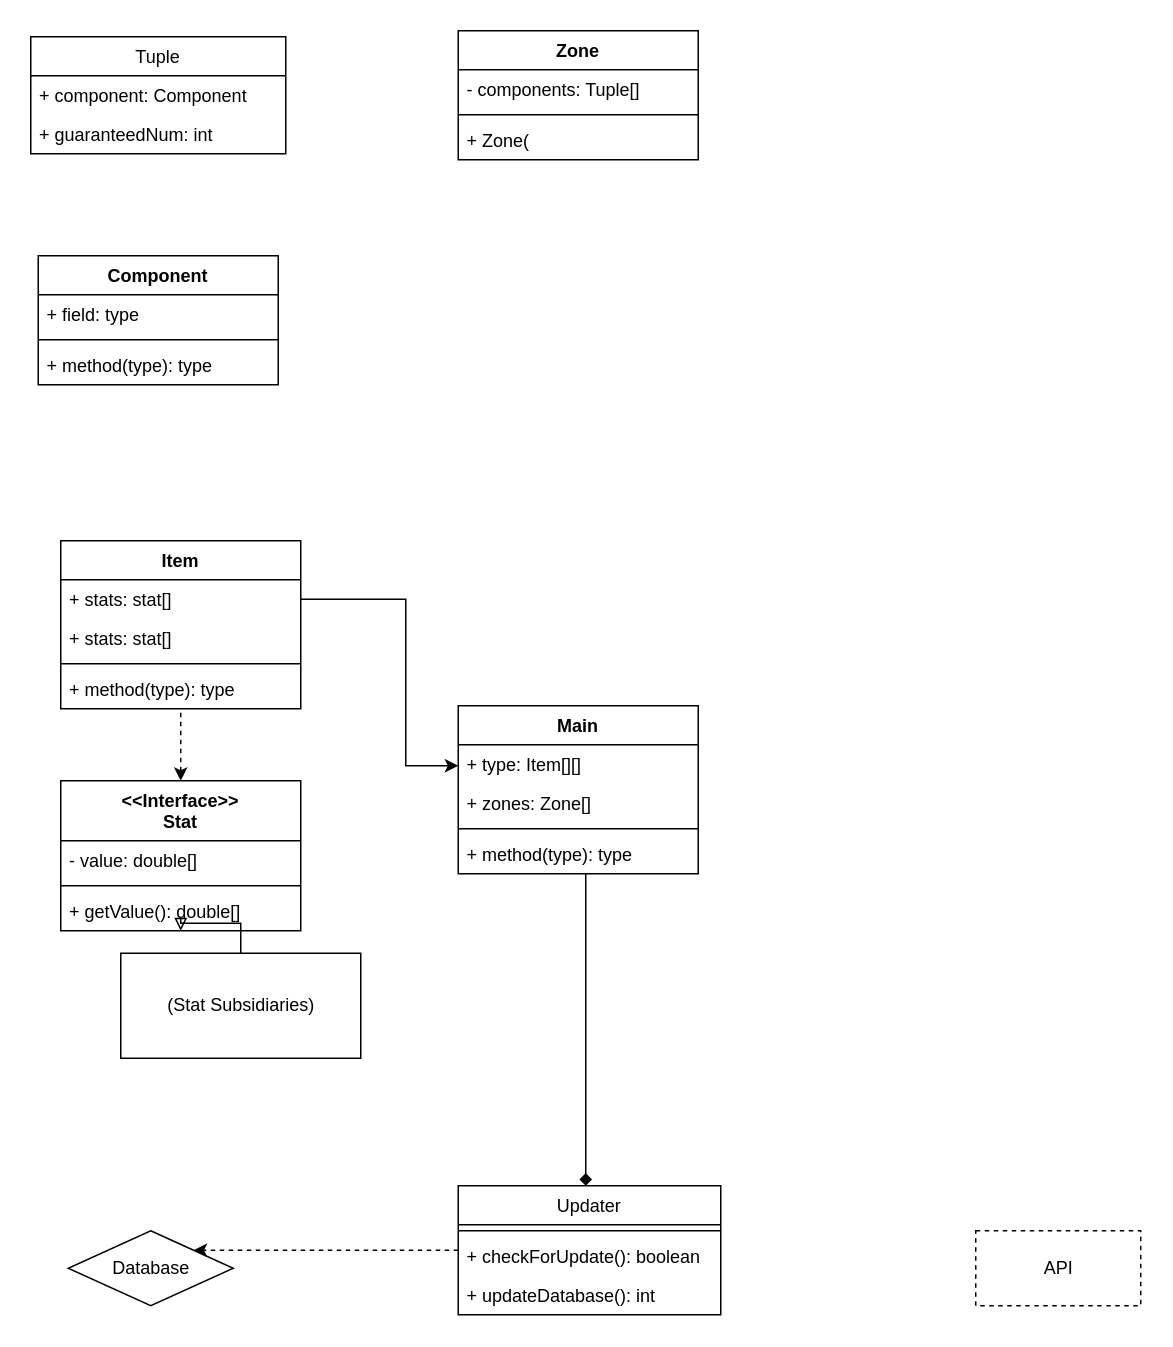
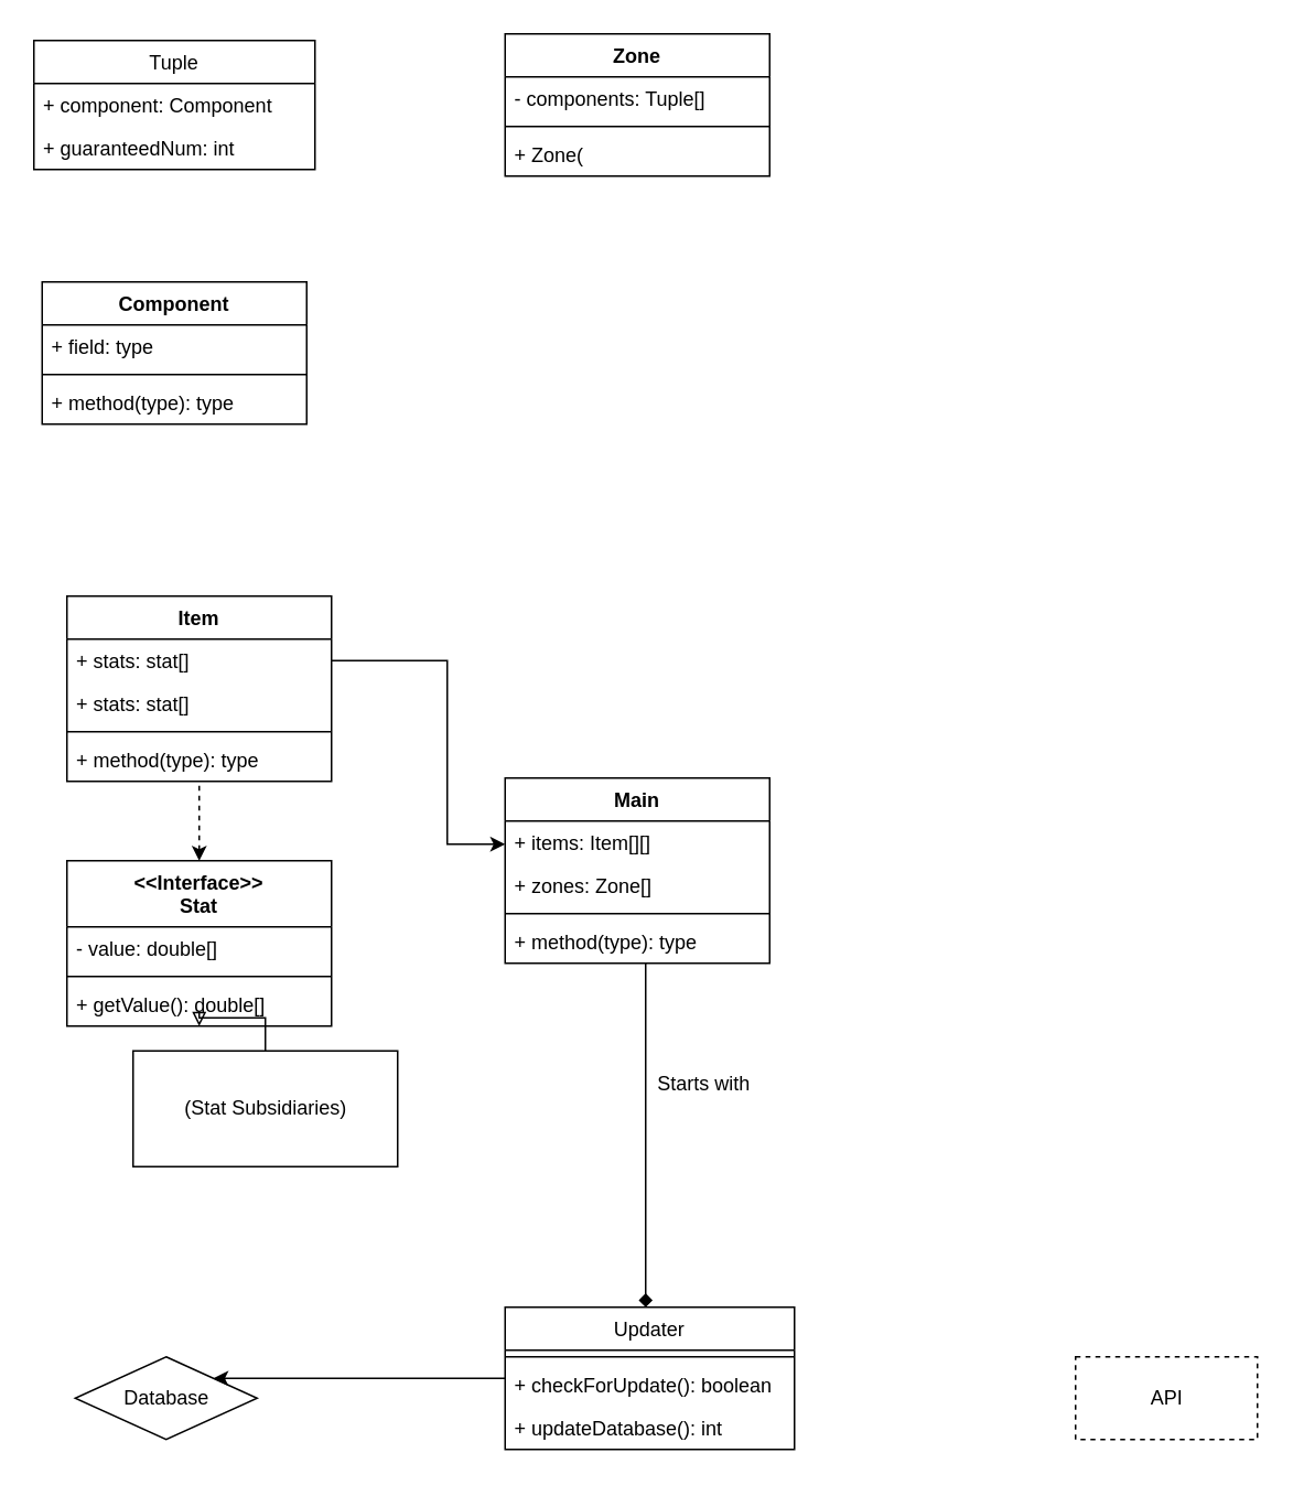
  <mxCell id="0" />
  <mxCell id="1" parent="0" />
  <mxCell id="2" style="edgeStyle=orthogonalEdgeStyle;rounded=0;orthogonalLoop=1;jettySize=auto;html=1;endArrow=diamond;" edge="1" parent="1" source="3" target="34"><mxGeometry relative="1" as="geometry"><Array as="points"><mxPoint x="390" y="660" /><mxPoint x="390" y="660" /></Array></mxGeometry></mxCell>
  <mxCell id="3" value="Main" style="swimlane;fontStyle=1;align=center;verticalAlign=top;childLayout=stackLayout;horizontal=1;startSize=26;horizontalStack=0;resizeParent=1;resizeParentMax=0;resizeLast=0;collapsible=1;marginBottom=0;" vertex="1" parent="1"><mxGeometry x="305" y="470" width="160" height="112" as="geometry" /></mxCell>
- <mxCell id="4" value="+ type: Item[][]" style="text;strokeColor=none;fillColor=none;align=left;verticalAlign=top;spacingLeft=4;spacingRight=4;overflow=hidden;rotatable=0;points=[[0,0.5],[1,0.5]];portConstraint=eastwest;" vertex="1" parent="3"><mxGeometry y="26" width="160" height="26" as="geometry" /></mxCell>
+ <mxCell id="4" value="+ items: Item[][]" style="text;strokeColor=none;fillColor=none;align=left;verticalAlign=top;spacingLeft=4;spacingRight=4;overflow=hidden;rotatable=0;points=[[0,0.5],[1,0.5]];portConstraint=eastwest;" vertex="1" parent="3"><mxGeometry y="26" width="160" height="26" as="geometry" /></mxCell>
  <mxCell id="5" value="+ zones: Zone[]" style="text;strokeColor=none;fillColor=none;align=left;verticalAlign=top;spacingLeft=4;spacingRight=4;overflow=hidden;rotatable=0;points=[[0,0.5],[1,0.5]];portConstraint=eastwest;" vertex="1" parent="3"><mxGeometry y="52" width="160" height="26" as="geometry" /></mxCell>
  <mxCell id="6" value="" style="line;strokeWidth=1;fillColor=none;align=left;verticalAlign=middle;spacingTop=-1;spacingLeft=3;spacingRight=3;rotatable=0;labelPosition=right;points=[];portConstraint=eastwest;strokeColor=inherit;" vertex="1" parent="3"><mxGeometry y="78" width="160" height="8" as="geometry" /></mxCell>
  <mxCell id="7" value="+ method(type): type" style="text;strokeColor=none;fillColor=none;align=left;verticalAlign=top;spacingLeft=4;spacingRight=4;overflow=hidden;rotatable=0;points=[[0,0.5],[1,0.5]];portConstraint=eastwest;" vertex="1" parent="3"><mxGeometry y="86" width="160" height="26" as="geometry" /></mxCell>
  <mxCell id="8" value="Item" style="swimlane;fontStyle=1;align=center;verticalAlign=top;childLayout=stackLayout;horizontal=1;startSize=26;horizontalStack=0;resizeParent=1;resizeParentMax=0;resizeLast=0;collapsible=1;marginBottom=0;" vertex="1" parent="1"><mxGeometry x="40" y="360" width="160" height="112" as="geometry" /></mxCell>
  <mxCell id="9" value="+ stats: stat[]" style="text;strokeColor=none;fillColor=none;align=left;verticalAlign=top;spacingLeft=4;spacingRight=4;overflow=hidden;rotatable=0;points=[[0,0.5],[1,0.5]];portConstraint=eastwest;" vertex="1" parent="8"><mxGeometry y="26" width="160" height="26" as="geometry" /></mxCell>
  <mxCell id="10" value="+ stats: stat[]" style="text;strokeColor=none;fillColor=none;align=left;verticalAlign=top;spacingLeft=4;spacingRight=4;overflow=hidden;rotatable=0;points=[[0,0.5],[1,0.5]];portConstraint=eastwest;" vertex="1" parent="8"><mxGeometry y="52" width="160" height="26" as="geometry" /></mxCell>
  <mxCell id="11" value="" style="line;strokeWidth=1;fillColor=none;align=left;verticalAlign=middle;spacingTop=-1;spacingLeft=3;spacingRight=3;rotatable=0;labelPosition=right;points=[];portConstraint=eastwest;strokeColor=inherit;" vertex="1" parent="8"><mxGeometry y="78" width="160" height="8" as="geometry" /></mxCell>
  <mxCell id="12" value="+ method(type): type" style="text;strokeColor=none;fillColor=none;align=left;verticalAlign=top;spacingLeft=4;spacingRight=4;overflow=hidden;rotatable=0;points=[[0,0.5],[1,0.5]];portConstraint=eastwest;" vertex="1" parent="8"><mxGeometry y="86" width="160" height="26" as="geometry" /></mxCell>
  <mxCell id="13" style="edgeStyle=orthogonalEdgeStyle;rounded=0;orthogonalLoop=1;jettySize=auto;html=1;endArrow=none;endFill=0;dashed=1;startArrow=classic;startFill=1;" edge="1" parent="1" source="14" target="8"><mxGeometry relative="1" as="geometry" /></mxCell>
  <mxCell id="14" value="&lt;&lt;Interface&gt;&gt;&#10;Stat" style="swimlane;fontStyle=1;align=center;verticalAlign=top;childLayout=stackLayout;horizontal=1;startSize=40;horizontalStack=0;resizeParent=1;resizeParentMax=0;resizeLast=0;collapsible=1;marginBottom=0;" vertex="1" parent="1"><mxGeometry x="40" y="520" width="160" height="100" as="geometry" /></mxCell>
  <mxCell id="15" value="- value: double[]" style="text;strokeColor=none;fillColor=none;align=left;verticalAlign=top;spacingLeft=4;spacingRight=4;overflow=hidden;rotatable=0;points=[[0,0.5],[1,0.5]];portConstraint=eastwest;" vertex="1" parent="14"><mxGeometry y="40" width="160" height="26" as="geometry" /></mxCell>
  <mxCell id="16" value="" style="line;strokeWidth=1;fillColor=none;align=left;verticalAlign=middle;spacingTop=-1;spacingLeft=3;spacingRight=3;rotatable=0;labelPosition=right;points=[];portConstraint=eastwest;strokeColor=inherit;" vertex="1" parent="14"><mxGeometry y="66" width="160" height="8" as="geometry" /></mxCell>
  <mxCell id="17" value="+ getValue(): double[]" style="text;strokeColor=none;fillColor=none;align=left;verticalAlign=top;spacingLeft=4;spacingRight=4;overflow=hidden;rotatable=0;points=[[0,0.5],[1,0.5]];portConstraint=eastwest;" vertex="1" parent="14"><mxGeometry y="74" width="160" height="26" as="geometry" /></mxCell>
  <mxCell id="18" style="edgeStyle=orthogonalEdgeStyle;rounded=0;orthogonalLoop=1;jettySize=auto;html=1;endArrow=block;endFill=0;" edge="1" parent="1" source="19" target="14"><mxGeometry relative="1" as="geometry" /></mxCell>
  <mxCell id="19" value="(Stat Subsidiaries)" style="html=1;" vertex="1" parent="1"><mxGeometry x="80" y="635" width="160" height="70" as="geometry" /></mxCell>
  <mxCell id="20" value="Zone" style="swimlane;fontStyle=1;align=center;verticalAlign=top;childLayout=stackLayout;horizontal=1;startSize=26;horizontalStack=0;resizeParent=1;resizeParentMax=0;resizeLast=0;collapsible=1;marginBottom=0;" vertex="1" parent="1"><mxGeometry x="305" y="20" width="160" height="86" as="geometry" /></mxCell>
  <mxCell id="21" value="- components: Tuple[]" style="text;strokeColor=none;fillColor=none;align=left;verticalAlign=top;spacingLeft=4;spacingRight=4;overflow=hidden;rotatable=0;points=[[0,0.5],[1,0.5]];portConstraint=eastwest;" vertex="1" parent="20"><mxGeometry y="26" width="160" height="26" as="geometry" /></mxCell>
  <mxCell id="22" value="" style="line;strokeWidth=1;fillColor=none;align=left;verticalAlign=middle;spacingTop=-1;spacingLeft=3;spacingRight=3;rotatable=0;labelPosition=right;points=[];portConstraint=eastwest;strokeColor=inherit;" vertex="1" parent="20"><mxGeometry y="52" width="160" height="8" as="geometry" /></mxCell>
  <mxCell id="23" value="+ Zone(" style="text;strokeColor=none;fillColor=none;align=left;verticalAlign=top;spacingLeft=4;spacingRight=4;overflow=hidden;rotatable=0;points=[[0,0.5],[1,0.5]];portConstraint=eastwest;" vertex="1" parent="20"><mxGeometry y="60" width="160" height="26" as="geometry" /></mxCell>
  <mxCell id="24" value="Tuple" style="swimlane;fontStyle=0;childLayout=stackLayout;horizontal=1;startSize=26;fillColor=none;horizontalStack=0;resizeParent=1;resizeParentMax=0;resizeLast=0;collapsible=1;marginBottom=0;" vertex="1" parent="1"><mxGeometry x="20" y="24" width="170" height="78" as="geometry" /></mxCell>
  <mxCell id="25" value="+ component: Component" style="text;strokeColor=none;fillColor=none;align=left;verticalAlign=top;spacingLeft=4;spacingRight=4;overflow=hidden;rotatable=0;points=[[0,0.5],[1,0.5]];portConstraint=eastwest;" vertex="1" parent="24"><mxGeometry y="26" width="170" height="26" as="geometry" /></mxCell>
  <mxCell id="26" value="+ guaranteedNum: int" style="text;strokeColor=none;fillColor=none;align=left;verticalAlign=top;spacingLeft=4;spacingRight=4;overflow=hidden;rotatable=0;points=[[0,0.5],[1,0.5]];portConstraint=eastwest;" vertex="1" parent="24"><mxGeometry y="52" width="170" height="26" as="geometry" /></mxCell>
  <mxCell id="27" value="Component" style="swimlane;fontStyle=1;align=center;verticalAlign=top;childLayout=stackLayout;horizontal=1;startSize=26;horizontalStack=0;resizeParent=1;resizeParentMax=0;resizeLast=0;collapsible=1;marginBottom=0;" vertex="1" parent="1"><mxGeometry x="25" y="170" width="160" height="86" as="geometry" /></mxCell>
  <mxCell id="28" value="+ field: type" style="text;strokeColor=none;fillColor=none;align=left;verticalAlign=top;spacingLeft=4;spacingRight=4;overflow=hidden;rotatable=0;points=[[0,0.5],[1,0.5]];portConstraint=eastwest;" vertex="1" parent="27"><mxGeometry y="26" width="160" height="26" as="geometry" /></mxCell>
  <mxCell id="29" value="" style="line;strokeWidth=1;fillColor=none;align=left;verticalAlign=middle;spacingTop=-1;spacingLeft=3;spacingRight=3;rotatable=0;labelPosition=right;points=[];portConstraint=eastwest;strokeColor=inherit;" vertex="1" parent="27"><mxGeometry y="52" width="160" height="8" as="geometry" /></mxCell>
  <mxCell id="30" value="+ method(type): type" style="text;strokeColor=none;fillColor=none;align=left;verticalAlign=top;spacingLeft=4;spacingRight=4;overflow=hidden;rotatable=0;points=[[0,0.5],[1,0.5]];portConstraint=eastwest;" vertex="1" parent="27"><mxGeometry y="60" width="160" height="26" as="geometry" /></mxCell>
  <mxCell id="31" value="Database" style="rhombus;html=1;" vertex="1" parent="1"><mxGeometry x="45" y="820" width="110" height="50" as="geometry" /></mxCell>
  <mxCell id="32" value="API" style="html=1;dashed=1;" vertex="1" parent="1"><mxGeometry x="650" y="820" width="110" height="50" as="geometry" /></mxCell>
- <mxCell id="33" style="edgeStyle=orthogonalEdgeStyle;rounded=0;orthogonalLoop=1;jettySize=auto;html=1;dashed=1;" edge="1" parent="1" source="34" target="31"><mxGeometry relative="1" as="geometry"><Array as="points"><mxPoint x="210" y="833" /><mxPoint x="210" y="833" /></Array></mxGeometry></mxCell>
+ <mxCell id="33" style="edgeStyle=orthogonalEdgeStyle;rounded=0;orthogonalLoop=1;jettySize=auto;html=1;" edge="1" parent="1" source="34" target="31"><mxGeometry relative="1" as="geometry"><Array as="points"><mxPoint x="210" y="833" /><mxPoint x="210" y="833" /></Array></mxGeometry></mxCell>
  <mxCell id="34" value="Updater" style="swimlane;fontStyle=0;childLayout=stackLayout;horizontal=1;startSize=26;fillColor=none;horizontalStack=0;resizeParent=1;resizeParentMax=0;resizeLast=0;collapsible=1;marginBottom=0;" vertex="1" parent="1"><mxGeometry x="305" y="790" width="175" height="86" as="geometry" /></mxCell>
  <mxCell id="35" value="" style="line;strokeWidth=1;fillColor=none;align=left;verticalAlign=middle;spacingTop=-1;spacingLeft=3;spacingRight=3;rotatable=0;labelPosition=right;points=[];portConstraint=eastwest;strokeColor=inherit;" vertex="1" parent="34"><mxGeometry y="26" width="175" height="8" as="geometry" /></mxCell>
  <mxCell id="36" value="+ checkForUpdate(): boolean" style="text;strokeColor=none;fillColor=none;align=left;verticalAlign=top;spacingLeft=4;spacingRight=4;overflow=hidden;rotatable=0;points=[[0,0.5],[1,0.5]];portConstraint=eastwest;" vertex="1" parent="34"><mxGeometry y="34" width="175" height="26" as="geometry" /></mxCell>
  <mxCell id="37" value="+ updateDatabase(): int" style="text;strokeColor=none;fillColor=none;align=left;verticalAlign=top;spacingLeft=4;spacingRight=4;overflow=hidden;rotatable=0;points=[[0,0.5],[1,0.5]];portConstraint=eastwest;" vertex="1" parent="34"><mxGeometry y="60" width="175" height="26" as="geometry" /></mxCell>
+ <mxCell id="38" value="Starts with" style="text;html=1;align=center;verticalAlign=middle;resizable=0;points=[];autosize=1;strokeColor=none;fillColor=none;" vertex="1" parent="1"><mxGeometry x="385" y="640" width="80" height="30" as="geometry" /></mxCell>
  <mxCell id="39" style="edgeStyle=orthogonalEdgeStyle;rounded=0;orthogonalLoop=1;jettySize=auto;html=1;startArrow=none;startFill=0;endArrow=classic;endFill=1;" edge="1" parent="1" source="9" target="3"><mxGeometry relative="1" as="geometry"><Array as="points"><mxPoint x="270" y="399" /><mxPoint x="270" y="510" /></Array></mxGeometry></mxCell>
